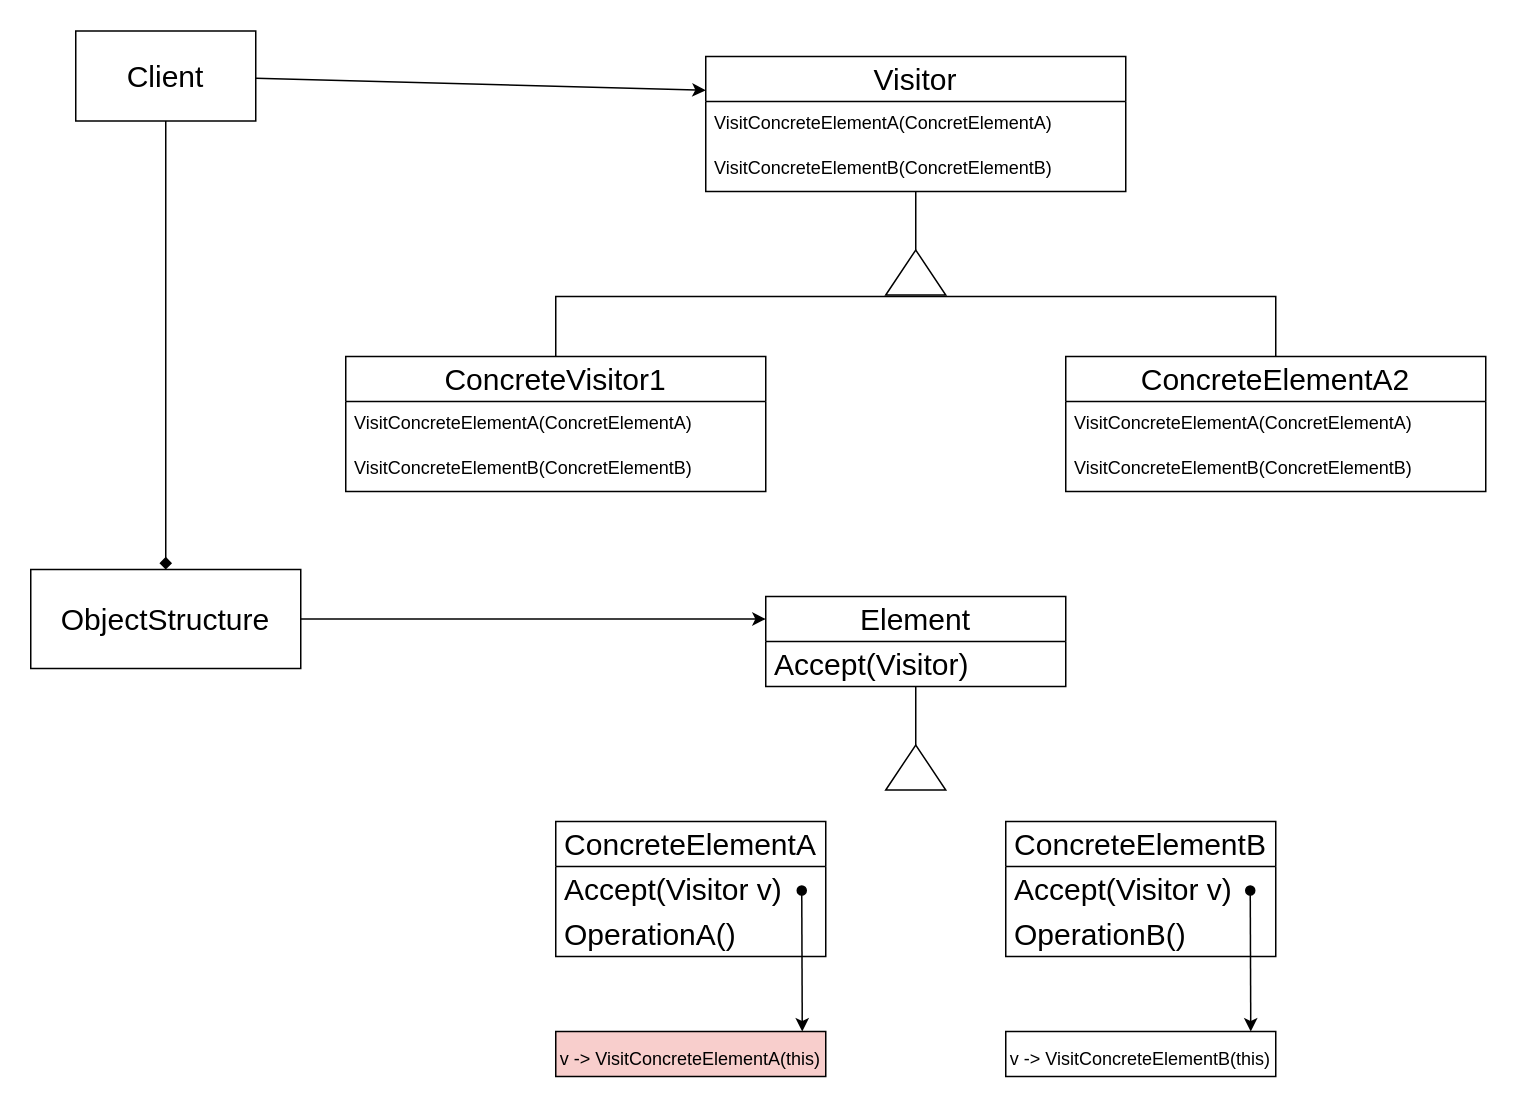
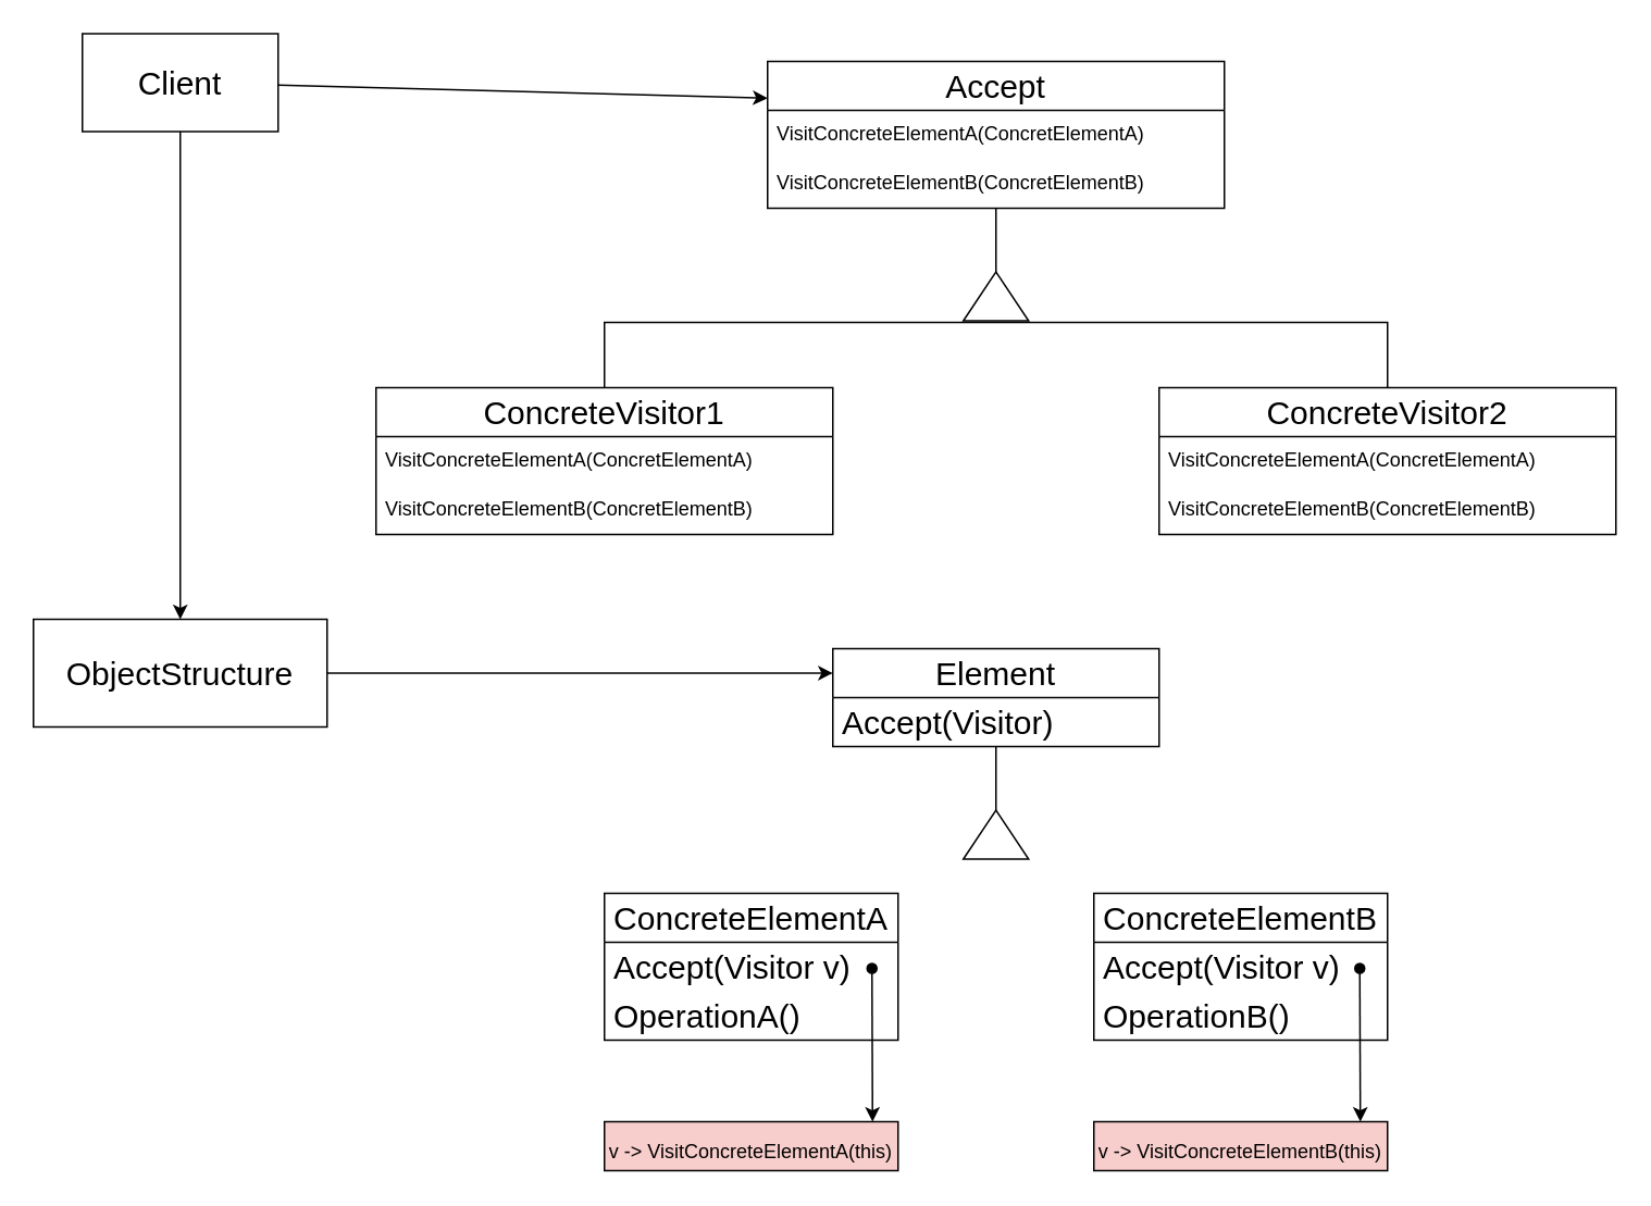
  <mxCell id="0" />
  <mxCell id="1" parent="0" />
- <mxCell id="2" value="Visitor" style="swimlane;fontStyle=0;childLayout=stackLayout;horizontal=1;startSize=30;horizontalStack=0;resizeParent=1;resizeParentMax=0;resizeLast=0;collapsible=1;marginBottom=0;whiteSpace=wrap;html=1;fontSize=20;" vertex="1" parent="1"><mxGeometry x="470" y="37" width="280" height="90" as="geometry" /></mxCell>
+ <mxCell id="2" value="Accept" style="swimlane;fontStyle=0;childLayout=stackLayout;horizontal=1;startSize=30;horizontalStack=0;resizeParent=1;resizeParentMax=0;resizeLast=0;collapsible=1;marginBottom=0;whiteSpace=wrap;html=1;fontSize=20;" vertex="1" parent="1"><mxGeometry x="470" y="37" width="280" height="90" as="geometry" /></mxCell>
  <mxCell id="3" value="VisitConcreteElementA(ConcretElementA)" style="text;strokeColor=none;fillColor=none;align=left;verticalAlign=middle;spacingLeft=4;spacingRight=4;overflow=hidden;points=[[0,0.5],[1,0.5]];portConstraint=eastwest;rotatable=0;whiteSpace=wrap;html=1;" vertex="1" parent="2"><mxGeometry y="30" width="280" height="30" as="geometry" /></mxCell>
  <mxCell id="4" value="VisitConcreteElementB(ConcretElementB)" style="text;strokeColor=none;fillColor=none;align=left;verticalAlign=middle;spacingLeft=4;spacingRight=4;overflow=hidden;points=[[0,0.5],[1,0.5]];portConstraint=eastwest;rotatable=0;whiteSpace=wrap;html=1;" vertex="1" parent="2"><mxGeometry y="60" width="280" height="30" as="geometry" /></mxCell>
  <mxCell id="5" value="ConcreteVisitor1" style="swimlane;fontStyle=0;childLayout=stackLayout;horizontal=1;startSize=30;horizontalStack=0;resizeParent=1;resizeParentMax=0;resizeLast=0;collapsible=1;marginBottom=0;whiteSpace=wrap;html=1;fontSize=20;" vertex="1" parent="1"><mxGeometry x="230" y="237" width="280" height="90" as="geometry" /></mxCell>
  <mxCell id="6" value="VisitConcreteElementA(ConcretElementA)" style="text;strokeColor=none;fillColor=none;align=left;verticalAlign=middle;spacingLeft=4;spacingRight=4;overflow=hidden;points=[[0,0.5],[1,0.5]];portConstraint=eastwest;rotatable=0;whiteSpace=wrap;html=1;" vertex="1" parent="5"><mxGeometry y="30" width="280" height="30" as="geometry" /></mxCell>
  <mxCell id="7" value="VisitConcreteElementB(ConcretElementB)" style="text;strokeColor=none;fillColor=none;align=left;verticalAlign=middle;spacingLeft=4;spacingRight=4;overflow=hidden;points=[[0,0.5],[1,0.5]];portConstraint=eastwest;rotatable=0;whiteSpace=wrap;html=1;" vertex="1" parent="5"><mxGeometry y="60" width="280" height="30" as="geometry" /></mxCell>
- <mxCell id="8" value="ConcreteElementA2" style="swimlane;fontStyle=0;childLayout=stackLayout;horizontal=1;startSize=30;horizontalStack=0;resizeParent=1;resizeParentMax=0;resizeLast=0;collapsible=1;marginBottom=0;whiteSpace=wrap;html=1;fontSize=20;" vertex="1" parent="1"><mxGeometry x="710" y="237" width="280" height="90" as="geometry" /></mxCell>
+ <mxCell id="8" value="ConcreteVisitor2" style="swimlane;fontStyle=0;childLayout=stackLayout;horizontal=1;startSize=30;horizontalStack=0;resizeParent=1;resizeParentMax=0;resizeLast=0;collapsible=1;marginBottom=0;whiteSpace=wrap;html=1;fontSize=20;" vertex="1" parent="1"><mxGeometry x="710" y="237" width="280" height="90" as="geometry" /></mxCell>
  <mxCell id="9" value="VisitConcreteElementA(ConcretElementA)" style="text;strokeColor=none;fillColor=none;align=left;verticalAlign=middle;spacingLeft=4;spacingRight=4;overflow=hidden;points=[[0,0.5],[1,0.5]];portConstraint=eastwest;rotatable=0;whiteSpace=wrap;html=1;" vertex="1" parent="8"><mxGeometry y="30" width="280" height="30" as="geometry" /></mxCell>
  <mxCell id="10" value="VisitConcreteElementB(ConcretElementB)" style="text;strokeColor=none;fillColor=none;align=left;verticalAlign=middle;spacingLeft=4;spacingRight=4;overflow=hidden;points=[[0,0.5],[1,0.5]];portConstraint=eastwest;rotatable=0;whiteSpace=wrap;html=1;" vertex="1" parent="8"><mxGeometry y="60" width="280" height="30" as="geometry" /></mxCell>
  <mxCell id="11" value="" style="endArrow=none;html=1;fontSize=20;exitX=0.5;exitY=0;exitDx=0;exitDy=0;entryX=0.5;entryY=0;entryDx=0;entryDy=0;rounded=0;" edge="1" parent="1" source="5" target="8"><mxGeometry width="50" height="50" relative="1" as="geometry"><mxPoint x="790" y="287" as="sourcePoint" /><mxPoint x="840" y="237" as="targetPoint" /><Array as="points"><mxPoint x="370" y="197" /><mxPoint x="850" y="197" /></Array></mxGeometry></mxCell>
  <mxCell id="12" style="edgeStyle=none;rounded=0;html=1;fontSize=20;endArrow=none;endFill=0;" edge="1" parent="1" source="13"><mxGeometry relative="1" as="geometry"><mxPoint x="610" y="127" as="targetPoint" /></mxGeometry></mxCell>
  <mxCell id="13" value="" style="triangle;whiteSpace=wrap;html=1;fontSize=20;rotation=-90;" vertex="1" parent="1"><mxGeometry x="595" y="161" width="30" height="40" as="geometry" /></mxCell>
  <mxCell id="14" value="Element" style="swimlane;fontStyle=0;childLayout=stackLayout;horizontal=1;startSize=30;horizontalStack=0;resizeParent=1;resizeParentMax=0;resizeLast=0;collapsible=1;marginBottom=0;whiteSpace=wrap;html=1;fontSize=20;" vertex="1" parent="1"><mxGeometry x="510" y="397" width="200" height="60" as="geometry" /></mxCell>
  <mxCell id="15" value="Accept(Visitor)" style="text;strokeColor=none;fillColor=none;align=left;verticalAlign=middle;spacingLeft=4;spacingRight=4;overflow=hidden;points=[[0,0.5],[1,0.5]];portConstraint=eastwest;rotatable=0;whiteSpace=wrap;html=1;fontSize=20;" vertex="1" parent="14"><mxGeometry y="30" width="200" height="30" as="geometry" /></mxCell>
  <mxCell id="16" value="ConcreteElementA" style="swimlane;fontStyle=0;childLayout=stackLayout;horizontal=1;startSize=30;horizontalStack=0;resizeParent=1;resizeParentMax=0;resizeLast=0;collapsible=1;marginBottom=0;whiteSpace=wrap;html=1;fontSize=20;" vertex="1" parent="1"><mxGeometry x="370" y="547" width="180" height="90" as="geometry" /></mxCell>
  <mxCell id="17" value="Accept(Visitor v)" style="text;strokeColor=none;fillColor=none;align=left;verticalAlign=middle;spacingLeft=4;spacingRight=4;overflow=hidden;points=[[0,0.5],[1,0.5]];portConstraint=eastwest;rotatable=0;whiteSpace=wrap;html=1;fontSize=20;" vertex="1" parent="16"><mxGeometry y="30" width="180" height="30" as="geometry" /></mxCell>
  <mxCell id="18" value="OperationA()" style="text;strokeColor=none;fillColor=none;align=left;verticalAlign=middle;spacingLeft=4;spacingRight=4;overflow=hidden;points=[[0,0.5],[1,0.5]];portConstraint=eastwest;rotatable=0;whiteSpace=wrap;html=1;fontSize=20;" vertex="1" parent="16"><mxGeometry y="60" width="180" height="30" as="geometry" /></mxCell>
  <mxCell id="19" value="ConcreteElementB" style="swimlane;fontStyle=0;childLayout=stackLayout;horizontal=1;startSize=30;horizontalStack=0;resizeParent=1;resizeParentMax=0;resizeLast=0;collapsible=1;marginBottom=0;whiteSpace=wrap;html=1;fontSize=20;" vertex="1" parent="1"><mxGeometry x="670" y="547" width="180" height="90" as="geometry" /></mxCell>
  <mxCell id="20" value="Accept(Visitor v)" style="text;strokeColor=none;fillColor=none;align=left;verticalAlign=middle;spacingLeft=4;spacingRight=4;overflow=hidden;points=[[0,0.5],[1,0.5]];portConstraint=eastwest;rotatable=0;whiteSpace=wrap;html=1;fontSize=20;" vertex="1" parent="19"><mxGeometry y="30" width="180" height="30" as="geometry" /></mxCell>
  <mxCell id="21" value="OperationB()" style="text;strokeColor=none;fillColor=none;align=left;verticalAlign=middle;spacingLeft=4;spacingRight=4;overflow=hidden;points=[[0,0.5],[1,0.5]];portConstraint=eastwest;rotatable=0;whiteSpace=wrap;html=1;fontSize=20;" vertex="1" parent="19"><mxGeometry y="60" width="180" height="30" as="geometry" /></mxCell>
  <mxCell id="22" style="edgeStyle=none;rounded=0;html=1;fontSize=20;endArrow=none;endFill=0;" edge="1" parent="1" source="23"><mxGeometry relative="1" as="geometry"><mxPoint x="610" y="457" as="targetPoint" /></mxGeometry></mxCell>
  <mxCell id="23" value="" style="triangle;whiteSpace=wrap;html=1;fontSize=20;rotation=-90;" vertex="1" parent="1"><mxGeometry x="595" y="491" width="30" height="40" as="geometry" /></mxCell>
  <mxCell id="24" style="edgeStyle=none;rounded=0;html=1;entryX=0;entryY=0.25;entryDx=0;entryDy=0;fontSize=20;endArrow=classic;endFill=1;" edge="1" parent="1" source="26" target="2"><mxGeometry relative="1" as="geometry" /></mxCell>
- <mxCell id="25" style="edgeStyle=none;rounded=0;html=1;entryX=0.5;entryY=0;entryDx=0;entryDy=0;fontSize=20;endArrow=diamond;endFill=1;" edge="1" parent="1" source="26" target="28"><mxGeometry relative="1" as="geometry" /></mxCell>
+ <mxCell id="25" style="edgeStyle=none;rounded=0;html=1;entryX=0.5;entryY=0;entryDx=0;entryDy=0;fontSize=20;endArrow=classic;endFill=1;" edge="1" parent="1" source="26" target="28"><mxGeometry relative="1" as="geometry" /></mxCell>
  <mxCell id="26" value="Client" style="rounded=0;whiteSpace=wrap;html=1;fontSize=20;" vertex="1" parent="1"><mxGeometry x="50" y="20" width="120" height="60" as="geometry" /></mxCell>
  <mxCell id="27" style="edgeStyle=none;rounded=0;html=1;entryX=0;entryY=0.25;entryDx=0;entryDy=0;fontSize=20;endArrow=classic;endFill=1;" edge="1" parent="1" source="28" target="14"><mxGeometry relative="1" as="geometry" /></mxCell>
  <mxCell id="28" value="ObjectStructure" style="rounded=0;whiteSpace=wrap;html=1;fontSize=20;" vertex="1" parent="1"><mxGeometry x="20" y="379" width="180" height="66" as="geometry" /></mxCell>
  <mxCell id="29" value="&lt;font style=&quot;font-size: 12px;&quot;&gt;v -&amp;gt;&amp;nbsp;&lt;span style=&quot;text-align: left;&quot;&gt;VisitConcreteElementA(this)&lt;/span&gt;&lt;/font&gt;" style="rounded=0;whiteSpace=wrap;html=1;fontSize=20;fillColor=#f8cecc;" vertex="1" parent="1"><mxGeometry x="370" y="687" width="180" height="30" as="geometry" /></mxCell>
- <mxCell id="30" value="&lt;font style=&quot;font-size: 12px;&quot;&gt;v -&amp;gt;&amp;nbsp;&lt;span style=&quot;text-align: left;&quot;&gt;VisitConcreteElementB(this)&lt;/span&gt;&lt;/font&gt;" style="rounded=0;whiteSpace=wrap;html=1;fontSize=20;" vertex="1" parent="1"><mxGeometry x="670" y="687" width="180" height="30" as="geometry" /></mxCell>
+ <mxCell id="30" value="&lt;font style=&quot;font-size: 12px;&quot;&gt;v -&amp;gt;&amp;nbsp;&lt;span style=&quot;text-align: left;&quot;&gt;VisitConcreteElementB(this)&lt;/span&gt;&lt;/font&gt;" style="rounded=0;whiteSpace=wrap;html=1;fontSize=20;fillColor=#f8cecc;" vertex="1" parent="1"><mxGeometry x="670" y="687" width="180" height="30" as="geometry" /></mxCell>
  <mxCell id="31" value="" style="endArrow=classic;html=1;rounded=0;fontSize=12;entryX=0.913;entryY=0.001;entryDx=0;entryDy=0;entryPerimeter=0;startArrow=oval;startFill=1;" edge="1" parent="1" target="29"><mxGeometry width="50" height="50" relative="1" as="geometry"><mxPoint x="534" y="593" as="sourcePoint" /><mxPoint x="520" y="497" as="targetPoint" /></mxGeometry></mxCell>
  <mxCell id="32" value="" style="endArrow=classic;html=1;rounded=0;fontSize=12;entryX=0.913;entryY=0.001;entryDx=0;entryDy=0;entryPerimeter=0;startArrow=oval;startFill=1;" edge="1" parent="1"><mxGeometry width="50" height="50" relative="1" as="geometry"><mxPoint x="833" y="593" as="sourcePoint" /><mxPoint x="833.34" y="687.03" as="targetPoint" /></mxGeometry></mxCell>
